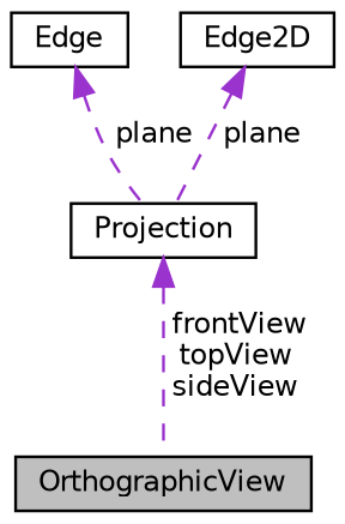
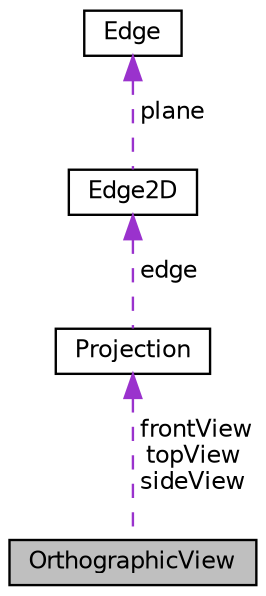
  digraph {
    node [color=black fillcolor=white fontname=Helvetica fontsize=10 shape=record style=filled]
    edge [color=darkorchid3 dir=back fontname=Helvetica fontsize=10 labelfontname=Helvetica labelfontsize=10 style=dashed]
    n1 [fillcolor=grey75 fontcolor=black height=0.2 label=OrthographicView width=0.4]
    n2 [height=0.2 label=Projection width=0.4]
    n3 [height=0.2 label="Edge" width=0.4]
    n4 [height=0.2 label=Edge2D width=0.4]
    n2 -> n1 [label=" frontView\ntopView\nsideView"]
-   n3 -> n2 [label=" plane"]
-   n4 -> n2 [label=" plane"]
+   n3 -> n4 [label=" plane"]
+   n4 -> n2 [label=" edge"]
  }
